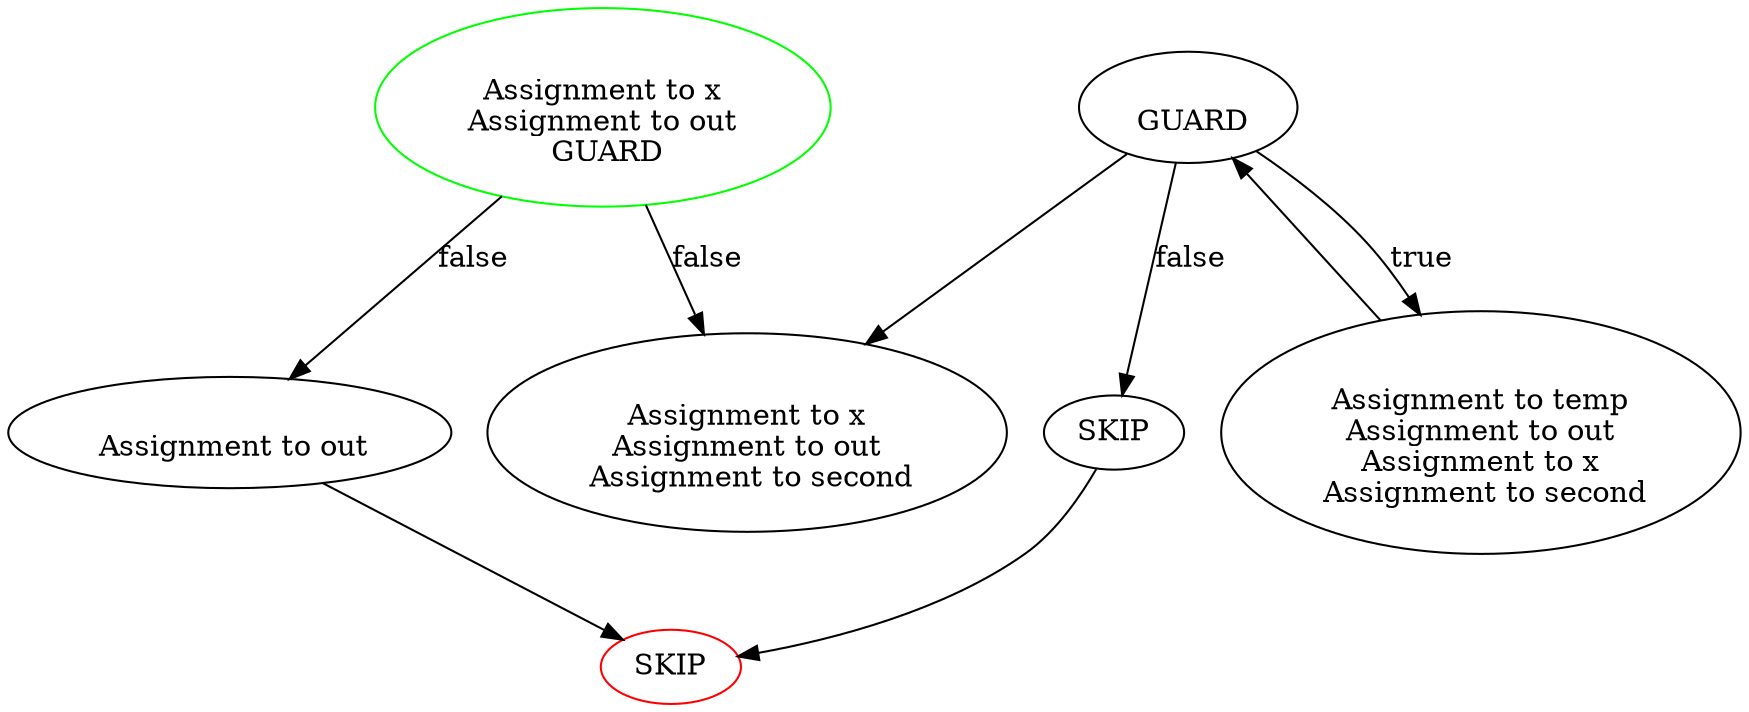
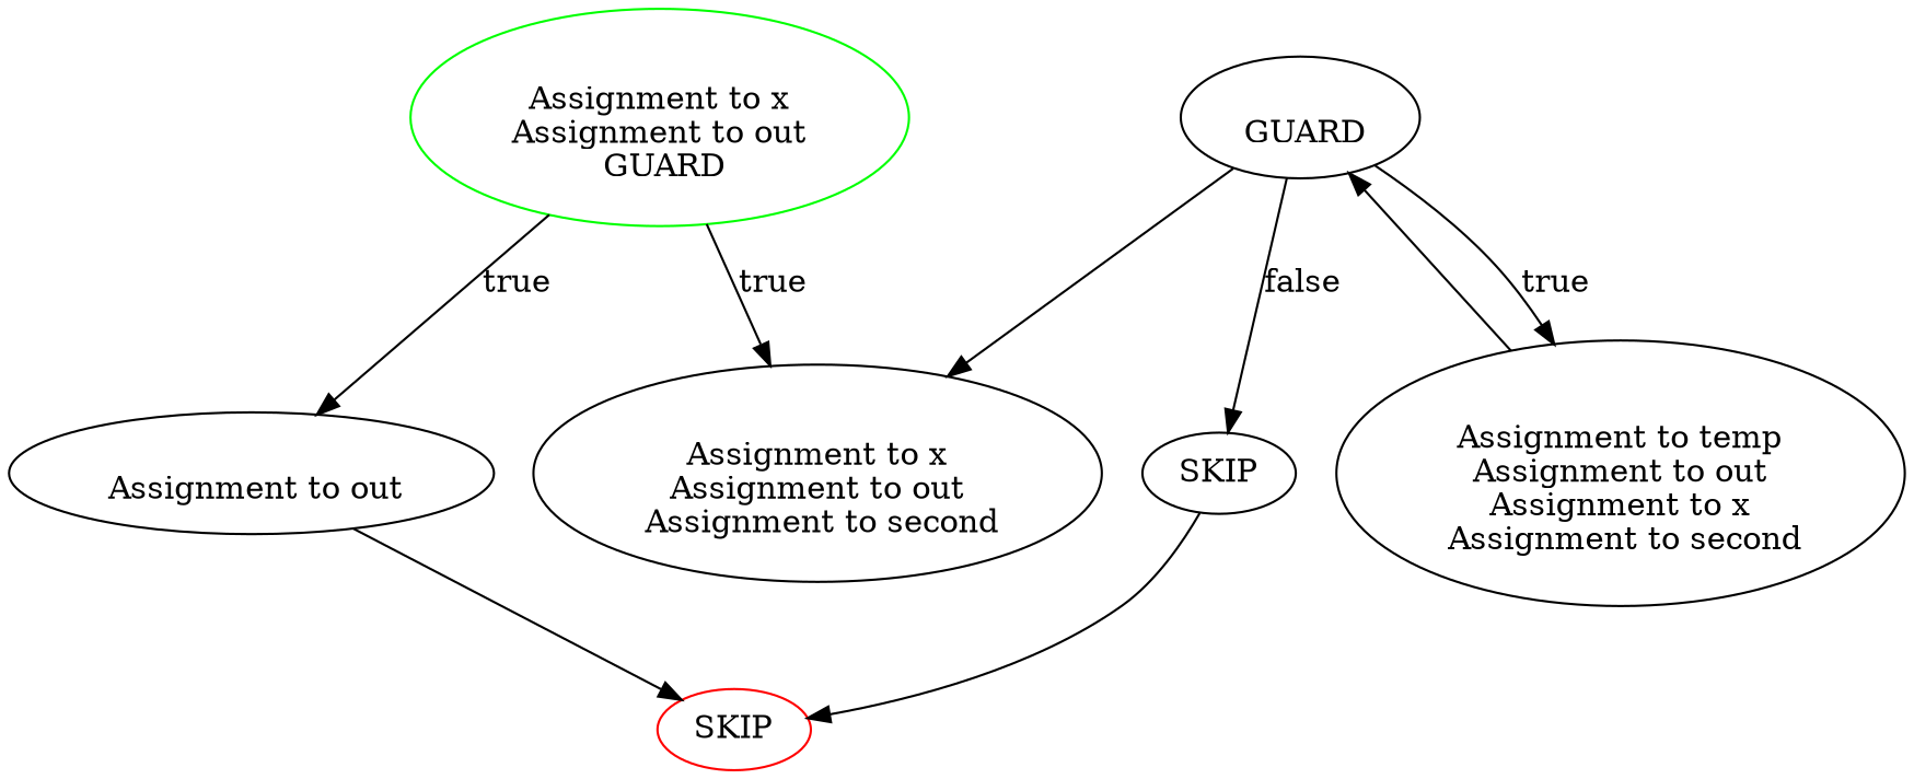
  digraph {
    n1 [color=green label=" \n Assignment to x \n Assignment to out \n GUARD" shape=ellipse]
    n2 [label=" \n Assignment to x \n Assignment to out \n Assignment to second"]
    n3 [label=" \n Assignment to out"]
    n4 [color=red label=SKIP shape=ellipse]
    n5 [label=" \n GUARD"]
    n6 [label=" \n Assignment to temp \n Assignment to out \n Assignment to x \n Assignment to second"]
    n7 [label=SKIP]
-   n1 -> n2 [label=false]
-   n1 -> n3 [label=false]
+   n1 -> n2 [label=true]
+   n1 -> n3 [label=true]
    n3 -> n4
    n5 -> n2
    n5 -> n6 [label=true]
    n5 -> n7 [label=false]
    n6 -> n5
    n7 -> n4
  }
